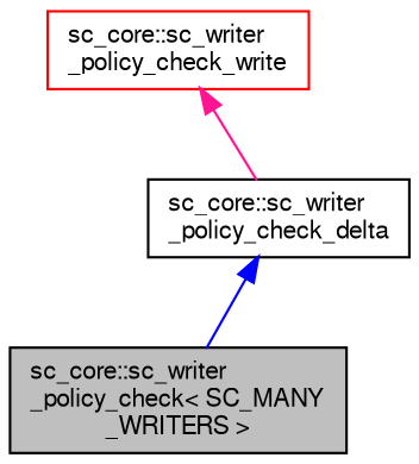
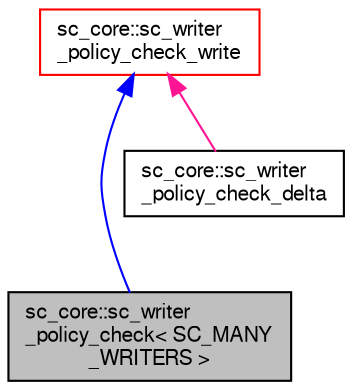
  digraph {
    node [color=black fillcolor=white fontname=FreeSans fontsize=10 shape=record style=filled]
    edge [dir=back fontname=FreeSans fontsize=10 labelfontname=FreeSans labelfontsize=10 style=solid]
    n1 [fillcolor=grey75 fontcolor=black height=0.2 label="sc_core::sc_writer\l_policy_check\< SC_MANY\l_WRITERS \>" width=0.4]
    n2 [height=0.2 label="sc_core::sc_writer\l_policy_check_delta" width=0.4]
    n3 [color=red height=0.2 label="sc_core::sc_writer\l_policy_check_write" width=0.4]
-   n2 -> n1 [color=blue]
+   n3 -> n1 [color=blue]
    n3 -> n2 [color=deeppink]
  }
